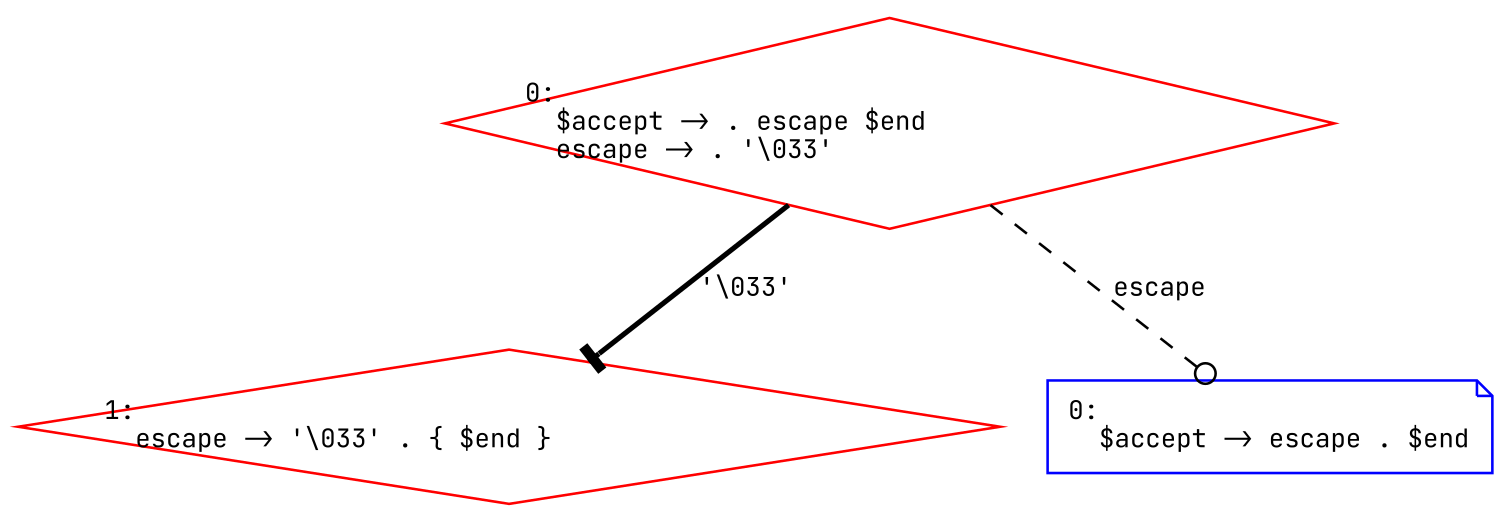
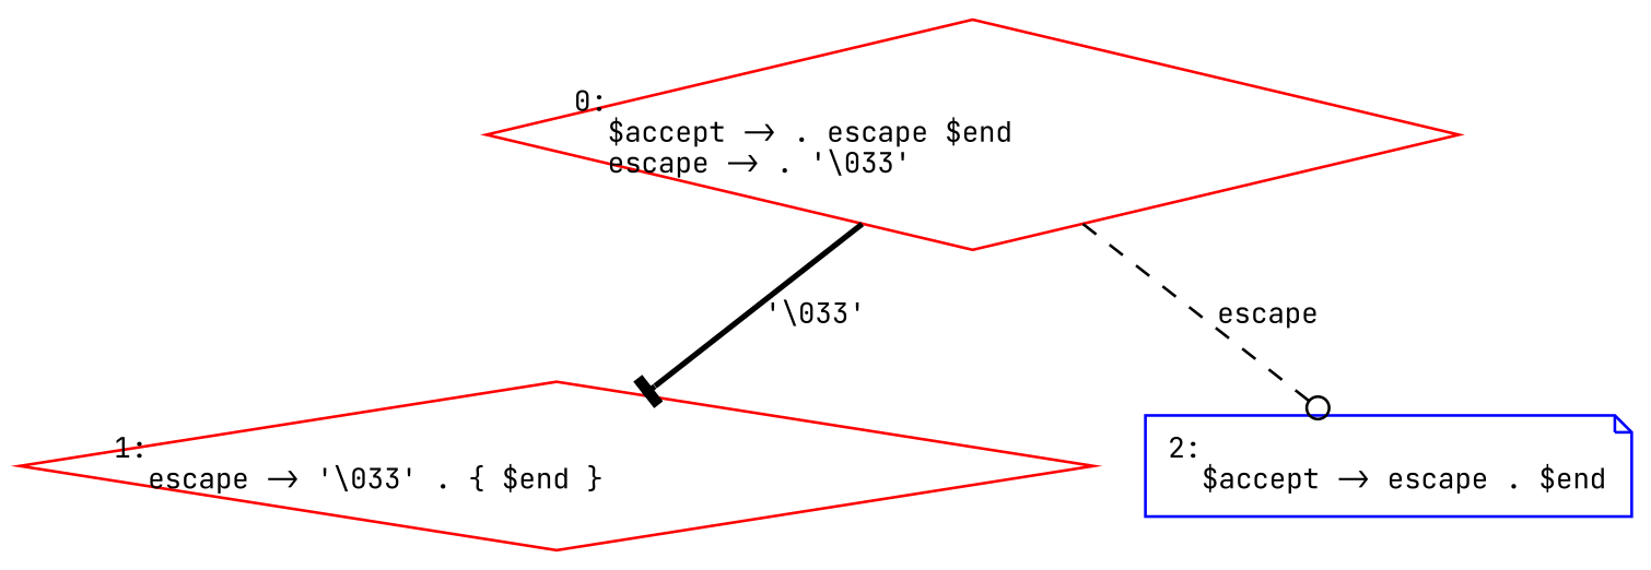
  digraph {
    rankdir=TB
    fontname="JetBrains Mono"
    node [fontsize=10 shape=diamond color=red fontname="JetBrains Mono"]
    edge [fontsize=10 fontname="JetBrains Mono"]
    n1 [label="0:\l  $accept -> . escape $end\l  escape -> . '\\033'\l"]
    n2 [label="1:\l  escape -> '\\033' . { $end }\l"]
-   n3 [label="0:\l  $accept -> escape . $end\l" shape=note color=blue]
+   n3 [label="2:\l  $accept -> escape . $end\l" shape=note color=blue]
    n1 -> n2 [label="'\\033'" style=bold arrowhead=tee]
    n1 -> n3 [label=escape style=dashed arrowhead=odot]
  }
